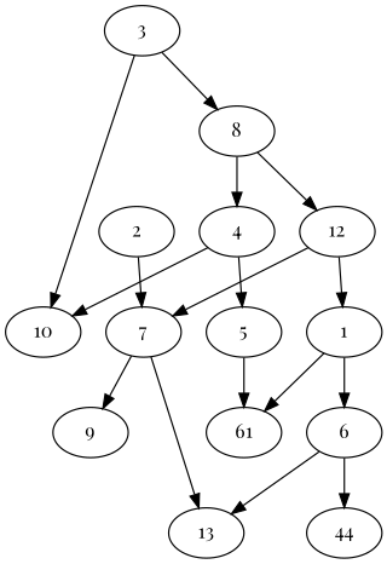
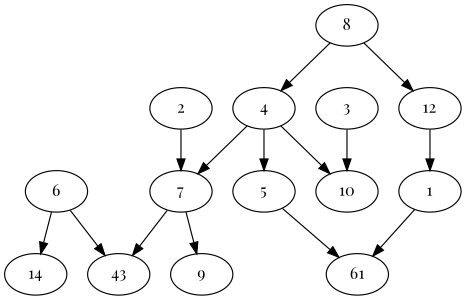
  digraph {
    fontname="Playfair Display"
    node [fontname="Playfair Display"]
    edge [fontname="Playfair Display"]
    1 [alpha=45.88]
    6 [alpha=42.38]
    n3 [alpha=25.54 label=61]
-   13 [alpha=26.05]
-   14 [alpha=20.88 label=44]
+   13 [alpha=26.05 label=43]
+   14 [alpha=20.88]
    12 [alpha=41.06]
    2 [alpha=28.57]
    7 [alpha=36.03]
    9 [alpha=34.55]
    3 [alpha=48.40]
    8 [alpha=39.23]
    10 [alpha=48.24]
    4 [alpha=45.37]
    5 [alpha=34.96]
-   1 -> 6
    1 -> n3
    6 -> 13
    6 -> 14
    12 -> 1
    2 -> 7
    7 -> 13
    7 -> 9
-   3 -> 8
    3 -> 10
    8 -> 12
    8 -> 4
-   12 -> 7
+   4 -> 7
    4 -> 10
    4 -> 5
    5 -> n3
  }
